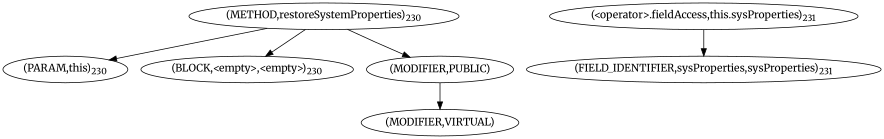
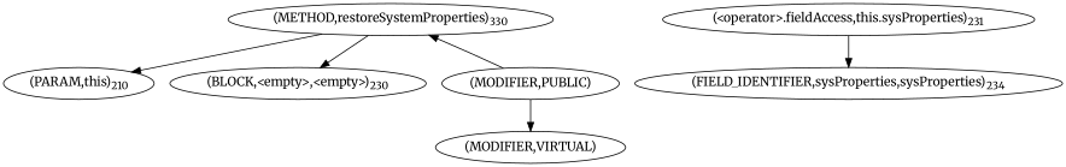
  digraph {
    fontname=Merriweather
    node [fontname=Merriweather]
    edge [fontname=Merriweather]
-   n1 [label=<(METHOD,restoreSystemProperties)<SUB>230</SUB>>]
-   n2 [label=<(PARAM,this)<SUB>230</SUB>>]
+   n1 [label=<(METHOD,restoreSystemProperties)<SUB>330</SUB>>]
+   n2 [label=<(PARAM,this)<SUB>210</SUB>>]
    n3 [label=<(BLOCK,&lt;empty&gt;,&lt;empty&gt;)<SUB>230</SUB>>]
    n4 [label=<(MODIFIER,PUBLIC)>]
    n5 [label=<(MODIFIER,VIRTUAL)>]
    n6 [label=<(&lt;operator&gt;.fieldAccess,this.sysProperties)<SUB>231</SUB>>]
-   n7 [label=<(FIELD_IDENTIFIER,sysProperties,sysProperties)<SUB>231</SUB>>]
+   n7 [label=<(FIELD_IDENTIFIER,sysProperties,sysProperties)<SUB>234</SUB>>]
    n1 -> n2
    n1 -> n3
-   n1 -> n4
+   n4 -> n1
    n4 -> n5
    n6 -> n7
  }
